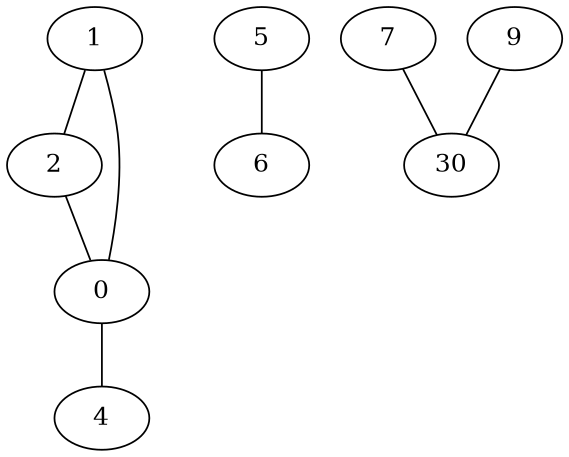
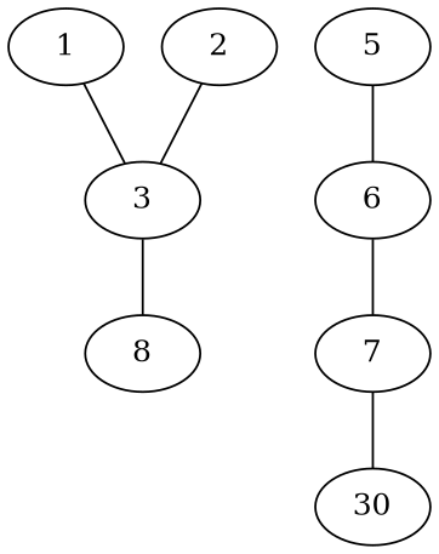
  graph {
    n1 [label=1]
    n2 [label=2]
-   n3 [label=0]
-   n4 [label=4]
+   n3 [label=3]
+   n4 [label=8]
    n5 [label=5]
    n6 [label=6]
    n7 [label=7]
    n8 [label=30]
-   n9 [label=9]
-   n1 -- n2
    n1 -- n3
    n2 -- n3
    n3 -- n4
    n5 -- n6
+   n6 -- n7
    n7 -- n8
-   n9 -- n8
  }
